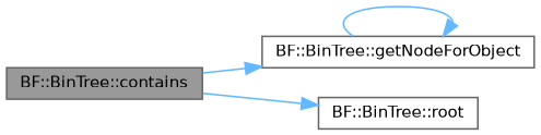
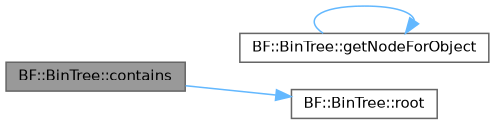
  digraph {
    rankdir=LR
    node [color=grey40 fillcolor=white fontname=Helvetica fontsize=10 shape=box style=filled]
    edge [color=steelblue1 fontname=Helvetica fontsize=10 labelfontname=Helvetica labelfontsize=10 style=solid]
    n1 [color=gray40 fillcolor=grey60 fontcolor=black height=0.2 label="BF::BinTree::contains" width=0.4]
    n2 [height=0.2 label="BF::BinTree::getNodeForObject" width=0.4]
    n3 [height=0.2 label="BF::BinTree::root" width=0.4]
-   n1 -> n2
    n1 -> n3
    n2 -> n2
  }
